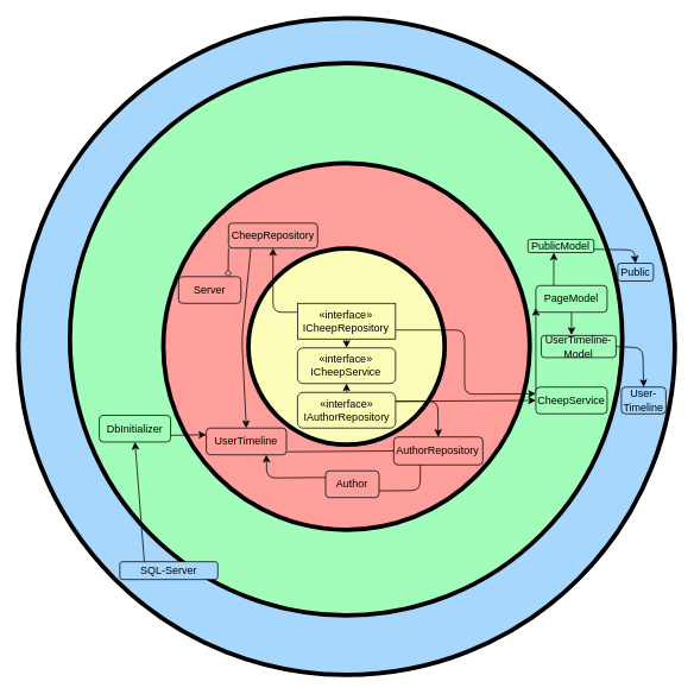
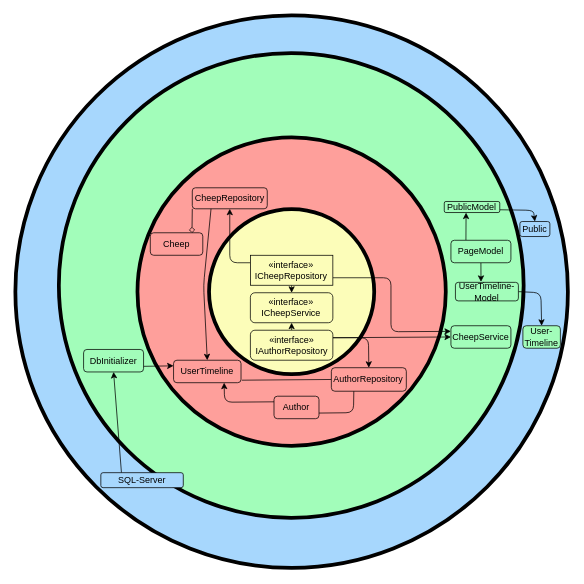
  <mxCell id="0" />
  <mxCell id="1" parent="0" />
  <mxCell id="2" value="" style="ellipse;whiteSpace=wrap;html=1;aspect=fixed;fillColor=#A7D7FD;strokeColor=#000000;strokeWidth=5;fontColor=#ffffff;" vertex="1" parent="1"><mxGeometry x="20" y="20" width="737" height="737" as="geometry" /></mxCell>
  <mxCell id="3" value="" style="ellipse;whiteSpace=wrap;html=1;aspect=fixed;strokeColor=#000000;strokeWidth=5;fillColor=#A2FDBA;" vertex="1" parent="1"><mxGeometry x="78" y="70.25" width="620" height="620" as="geometry" /></mxCell>
  <mxCell id="4" value="" style="ellipse;whiteSpace=wrap;html=1;aspect=fixed;strokeColor=#000000;strokeWidth=5;fillColor=#FE9F9B;" vertex="1" parent="1"><mxGeometry x="182.87" y="182.87" width="411.25" height="411.25" as="geometry" /></mxCell>
  <mxCell id="5" value="" style="ellipse;whiteSpace=wrap;html=1;aspect=fixed;strokeColor=#000000;strokeWidth=5;fillColor=#FCFDB9;" vertex="1" parent="1"><mxGeometry x="278.35" y="278.34" width="220.31" height="220.31" as="geometry" /></mxCell>
  <mxCell id="6" style="edgeStyle=none;html=1;exitX=0.5;exitY=1;exitDx=0;exitDy=0;fontColor=#000000;strokeColor=#000000;" edge="1" parent="1" source="9" target="14"><mxGeometry relative="1" as="geometry" /></mxCell>
  <mxCell id="7" style="edgeStyle=none;html=1;exitX=0;exitY=0.25;exitDx=0;exitDy=0;entryX=0.5;entryY=1;entryDx=0;entryDy=0;strokeColor=#000000;fontColor=#000000;" edge="1" parent="1" source="9" target="16"><mxGeometry relative="1" as="geometry"><Array as="points"><mxPoint x="306" y="350" /></Array></mxGeometry></mxCell>
  <mxCell id="8" style="edgeStyle=none;html=1;exitX=1;exitY=0.75;exitDx=0;exitDy=0;entryX=0;entryY=0.25;entryDx=0;entryDy=0;strokeColor=#000000;fontColor=#000000;startArrow=none;startFill=0;endArrow=classic;endFill=1;" edge="1" parent="1" source="9"><mxGeometry relative="1" as="geometry"><mxPoint x="601" y="441.5" as="targetPoint" /><Array as="points"><mxPoint x="521" y="370" /><mxPoint x="521" y="442" /></Array></mxGeometry></mxCell>
  <mxCell id="9" value="&lt;span style=&quot;color: rgb(0, 0, 0);&quot;&gt;«interface»&lt;br&gt;&lt;/span&gt;&lt;font color=&quot;#000000&quot;&gt;ICheepRepository&lt;br&gt;&lt;/font&gt;" style="whiteSpace=wrap;html=1;strokeColor=#000000;strokeWidth=1;fillColor=#FCFDB9;rounded=0;" vertex="1" parent="1"><mxGeometry x="333.49" y="340" width="110" height="40" as="geometry" /></mxCell>
  <mxCell id="10" style="edgeStyle=none;html=1;exitX=0.5;exitY=0;exitDx=0;exitDy=0;entryX=0.5;entryY=1;entryDx=0;entryDy=0;strokeColor=#000000;fontColor=#000000;" edge="1" parent="1" source="13" target="14"><mxGeometry relative="1" as="geometry" /></mxCell>
  <mxCell id="11" style="edgeStyle=none;html=1;exitX=1;exitY=0.25;exitDx=0;exitDy=0;entryX=0.5;entryY=0;entryDx=0;entryDy=0;strokeColor=#000000;fontColor=#000000;endArrow=classic;endFill=1;" edge="1" parent="1" source="13" target="19"><mxGeometry relative="1" as="geometry"><Array as="points"><mxPoint x="491" y="450" /></Array></mxGeometry></mxCell>
  <mxCell id="12" style="edgeStyle=none;html=1;exitX=1;exitY=0.25;exitDx=0;exitDy=0;entryX=0;entryY=0.5;entryDx=0;entryDy=0;strokeColor=#000000;fontColor=#000000;startArrow=none;startFill=0;endArrow=classic;endFill=1;" edge="1" parent="1" source="13"><mxGeometry relative="1" as="geometry"><mxPoint x="601" y="449" as="targetPoint" /></mxGeometry></mxCell>
  <mxCell id="13" value="&lt;span style=&quot;color: rgb(0, 0, 0);&quot;&gt;«interface»&lt;br&gt;&lt;/span&gt;&lt;font color=&quot;#000000&quot;&gt;IAuthorRepository&lt;br&gt;&lt;/font&gt;" style="rounded=1;whiteSpace=wrap;html=1;strokeColor=#000000;strokeWidth=1;fillColor=#FCFDB9;" vertex="1" parent="1"><mxGeometry x="333.5" y="440" width="110" height="40" as="geometry" /></mxCell>
  <mxCell id="14" value="&lt;span style=&quot;color: rgb(0, 0, 0);&quot;&gt;«interface»&lt;br&gt;&lt;/span&gt;&lt;font color=&quot;#000000&quot;&gt;ICheepService&lt;br&gt;&lt;/font&gt;" style="rounded=1;whiteSpace=wrap;html=1;strokeColor=#000000;strokeWidth=1;fillColor=#FCFDB9;" vertex="1" parent="1"><mxGeometry x="333.49" y="390" width="110" height="40" as="geometry" /></mxCell>
  <mxCell id="15" style="edgeStyle=none;html=1;exitX=0;exitY=1;exitDx=0;exitDy=0;entryX=0.794;entryY=0.014;entryDx=0;entryDy=0;entryPerimeter=0;strokeColor=#000000;fontColor=#000000;endArrow=diamond;endFill=0;" edge="1" parent="1" source="16" target="20"><mxGeometry relative="1" as="geometry" /></mxCell>
  <mxCell id="16" value="&lt;font color=&quot;#000000&quot;&gt;CheepRepository&lt;br&gt;&lt;/font&gt;" style="rounded=1;whiteSpace=wrap;html=1;strokeColor=#000000;strokeWidth=1;fillColor=#FE9F9B;" vertex="1" parent="1"><mxGeometry x="256" y="250" width="100" height="28" as="geometry" /></mxCell>
  <mxCell id="17" style="edgeStyle=none;html=1;exitX=0.3;exitY=0.968;exitDx=0;exitDy=0;entryX=1;entryY=0.75;entryDx=0;entryDy=0;strokeColor=#000000;fontColor=#000000;endArrow=none;endFill=0;exitPerimeter=0;" edge="1" parent="1" source="19" target="22"><mxGeometry relative="1" as="geometry"><Array as="points"><mxPoint x="471" y="550" /></Array></mxGeometry></mxCell>
  <mxCell id="18" style="edgeStyle=none;html=1;exitX=0;exitY=0.5;exitDx=0;exitDy=0;entryX=1.011;entryY=0.888;entryDx=0;entryDy=0;entryPerimeter=0;strokeColor=#000000;fontColor=#000000;endArrow=none;endFill=0;" edge="1" parent="1" source="19" target="24"><mxGeometry relative="1" as="geometry" /></mxCell>
  <mxCell id="19" value="&lt;font color=&quot;#000000&quot;&gt;AuthorRepository&lt;br&gt;&lt;/font&gt;" style="rounded=1;whiteSpace=wrap;html=1;strokeColor=#000000;strokeWidth=1;fillColor=#FE9F9B;" vertex="1" parent="1"><mxGeometry x="441.49" y="490" width="100" height="31.35" as="geometry" /></mxCell>
- <mxCell id="20" value="&lt;font color=&quot;#000000&quot;&gt;Server&lt;br&gt;&lt;/font&gt;" style="rounded=1;whiteSpace=wrap;html=1;strokeColor=#000000;strokeWidth=1;fillColor=#FE9F9B;fontStyle=0" vertex="1" parent="1"><mxGeometry x="200" y="310" width="70" height="30" as="geometry" /></mxCell>
+ <mxCell id="20" value="&lt;font color=&quot;#000000&quot;&gt;Cheep&lt;br&gt;&lt;/font&gt;" style="rounded=1;whiteSpace=wrap;html=1;strokeColor=#000000;strokeWidth=1;fillColor=#FE9F9B;fontStyle=0" vertex="1" parent="1"><mxGeometry x="200" y="310" width="70" height="30" as="geometry" /></mxCell>
  <mxCell id="21" style="edgeStyle=none;html=1;exitX=0;exitY=0.25;exitDx=0;exitDy=0;entryX=0.75;entryY=1;entryDx=0;entryDy=0;strokeColor=#000000;fontColor=#000000;endArrow=classic;endFill=1;startArrow=none;startFill=0;" edge="1" parent="1" source="22" target="24"><mxGeometry relative="1" as="geometry"><Array as="points"><mxPoint x="299" y="536" /></Array></mxGeometry></mxCell>
  <mxCell id="22" value="&lt;font color=&quot;#000000&quot;&gt;Author&lt;br&gt;&lt;/font&gt;" style="rounded=1;whiteSpace=wrap;html=1;strokeColor=#000000;strokeWidth=1;fillColor=#FE9F9B;" vertex="1" parent="1"><mxGeometry x="365" y="528" width="60" height="30" as="geometry" /></mxCell>
  <mxCell id="23" style="edgeStyle=none;html=1;exitX=0.5;exitY=0;exitDx=0;exitDy=0;entryX=0.25;entryY=1;entryDx=0;entryDy=0;strokeColor=#000000;fontColor=#000000;endArrow=none;endFill=0;startArrow=classic;startFill=1;" edge="1" parent="1" source="24" target="16"><mxGeometry relative="1" as="geometry"><Array as="points"><mxPoint x="271" y="380" /></Array></mxGeometry></mxCell>
  <mxCell id="24" value="&lt;font color=&quot;#000000&quot;&gt;UserTimeline&lt;br&gt;&lt;/font&gt;" style="rounded=1;whiteSpace=wrap;html=1;strokeColor=#000000;strokeWidth=1;fillColor=#FE9F9B;fontStyle=0" vertex="1" parent="1"><mxGeometry x="231" y="480" width="90" height="30" as="geometry" /></mxCell>
  <mxCell id="25" value="&lt;font color=&quot;#000000&quot;&gt;Public&lt;br&gt;&lt;/font&gt;" style="rounded=1;whiteSpace=wrap;html=1;strokeColor=#000000;strokeWidth=1;fillColor=#A7D7FD;fontStyle=0" vertex="1" parent="1"><mxGeometry x="693" y="295" width="40" height="20" as="geometry" /></mxCell>
- <mxCell id="26" value="&lt;font color=&quot;#000000&quot;&gt;User-&lt;br&gt;Timeline&lt;br&gt;&lt;/font&gt;" style="rounded=1;whiteSpace=wrap;html=1;strokeColor=#000000;strokeWidth=1;fillColor=#A7D7FD;fontStyle=0" vertex="1" parent="1"><mxGeometry x="697" y="434" width="50" height="30" as="geometry" /></mxCell>
- <mxCell id="27" style="edgeStyle=none;html=1;exitX=0;exitY=0.25;exitDx=0;exitDy=0;entryX=0;entryY=0.841;entryDx=0;entryDy=0;strokeColor=#000000;fontColor=#000000;startArrow=none;startFill=0;endArrow=classic;endFill=1;entryPerimeter=0;" edge="1" parent="1" source="28" target="31"><mxGeometry relative="1" as="geometry" /></mxCell>
+ <mxCell id="26" value="&lt;font color=&quot;#000000&quot;&gt;User-&lt;br&gt;Timeline&lt;br&gt;&lt;/font&gt;" style="rounded=1;whiteSpace=wrap;html=1;strokeColor=#000000;strokeWidth=1;fillColor=#a2fdba;fontStyle=0;" vertex="1" parent="1"><mxGeometry x="697" y="434" width="50" height="30" as="geometry" /></mxCell>
  <mxCell id="28" value="&lt;font color=&quot;#000000&quot;&gt;CheepService&lt;br&gt;&lt;/font&gt;" style="rounded=1;whiteSpace=wrap;html=1;strokeColor=#000000;strokeWidth=1;fillColor=#A2FDBA;fontStyle=0" vertex="1" parent="1"><mxGeometry x="601" y="434" width="80" height="30" as="geometry" /></mxCell>
  <mxCell id="29" style="edgeStyle=none;html=1;exitX=0.5;exitY=1;exitDx=0;exitDy=0;entryX=0.406;entryY=-0.028;entryDx=0;entryDy=0;entryPerimeter=0;strokeColor=#000000;fontColor=#000000;startArrow=none;startFill=0;endArrow=classic;endFill=1;" edge="1" parent="1" source="31" target="33"><mxGeometry relative="1" as="geometry" /></mxCell>
  <mxCell id="30" style="edgeStyle=none;html=1;exitX=0.25;exitY=0;exitDx=0;exitDy=0;entryX=0.393;entryY=1.005;entryDx=0;entryDy=0;entryPerimeter=0;strokeColor=#000000;fontColor=#000000;startArrow=none;startFill=0;endArrow=classic;endFill=1;" edge="1" parent="1" source="31" target="35"><mxGeometry relative="1" as="geometry" /></mxCell>
  <mxCell id="31" value="&lt;font color=&quot;#000000&quot;&gt;PageModel&lt;br&gt;&lt;/font&gt;" style="rounded=1;whiteSpace=wrap;html=1;strokeColor=#000000;strokeWidth=1;fillColor=#A2FDBA;fontStyle=0" vertex="1" parent="1"><mxGeometry x="601" y="320" width="80" height="30" as="geometry" /></mxCell>
  <mxCell id="32" style="edgeStyle=none;html=1;exitX=1;exitY=0.5;exitDx=0;exitDy=0;entryX=0.5;entryY=0;entryDx=0;entryDy=0;strokeColor=#000000;fontColor=#000000;startArrow=none;startFill=0;endArrow=classic;endFill=1;" edge="1" parent="1" source="33" target="26"><mxGeometry relative="1" as="geometry"><Array as="points"><mxPoint x="721" y="390" /></Array></mxGeometry></mxCell>
  <mxCell id="33" value="&lt;font color=&quot;#000000&quot;&gt;UserTimeline-&lt;br&gt;Model&lt;br&gt;&lt;/font&gt;" style="rounded=1;whiteSpace=wrap;html=1;strokeColor=#000000;strokeWidth=1;fillColor=#A2FDBA;fontStyle=0" vertex="1" parent="1"><mxGeometry x="607" y="376.13" width="84" height="24.75" as="geometry" /></mxCell>
  <mxCell id="34" style="edgeStyle=none;html=1;exitX=1;exitY=0.75;exitDx=0;exitDy=0;entryX=0.5;entryY=0;entryDx=0;entryDy=0;strokeColor=#000000;fontColor=#000000;startArrow=none;startFill=0;endArrow=classic;endFill=1;" edge="1" parent="1" source="35" target="25"><mxGeometry relative="1" as="geometry"><Array as="points"><mxPoint x="711" y="280" /></Array></mxGeometry></mxCell>
  <mxCell id="35" value="&lt;font color=&quot;#000000&quot;&gt;PublicModel&lt;br&gt;&lt;/font&gt;" style="rounded=1;whiteSpace=wrap;html=1;strokeColor=#000000;strokeWidth=1;fillColor=#A2FDBA;fontStyle=0" vertex="1" parent="1"><mxGeometry x="592.12" y="268.25" width="74" height="14.75" as="geometry" /></mxCell>
  <mxCell id="36" style="edgeStyle=none;html=1;exitX=1;exitY=0.75;exitDx=0;exitDy=0;entryX=0;entryY=0.25;entryDx=0;entryDy=0;strokeColor=#000000;fontColor=#000000;startArrow=none;startFill=0;endArrow=classic;endFill=1;" edge="1" parent="1" source="37" target="24"><mxGeometry relative="1" as="geometry" /></mxCell>
  <mxCell id="37" value="&lt;font color=&quot;#000000&quot;&gt;DbInitializer&lt;br&gt;&lt;/font&gt;" style="rounded=1;whiteSpace=wrap;html=1;strokeColor=#000000;strokeWidth=1;fillColor=#A2FDBA;fontStyle=0" vertex="1" parent="1"><mxGeometry x="111" y="465.65" width="80" height="30" as="geometry" /></mxCell>
  <mxCell id="38" style="edgeStyle=none;html=1;exitX=0.25;exitY=0;exitDx=0;exitDy=0;entryX=0.5;entryY=1;entryDx=0;entryDy=0;strokeColor=#000000;fontColor=#000000;startArrow=none;startFill=0;endArrow=classic;endFill=1;" edge="1" parent="1" source="39" target="37"><mxGeometry relative="1" as="geometry" /></mxCell>
  <mxCell id="39" value="&lt;font color=&quot;#000000&quot;&gt;SQL-Server&lt;br&gt;&lt;/font&gt;" style="rounded=1;whiteSpace=wrap;html=1;strokeColor=#000000;strokeWidth=1;fillColor=#A7D7FD;fontStyle=0" vertex="1" parent="1"><mxGeometry x="134" y="630" width="110" height="20" as="geometry" /></mxCell>
